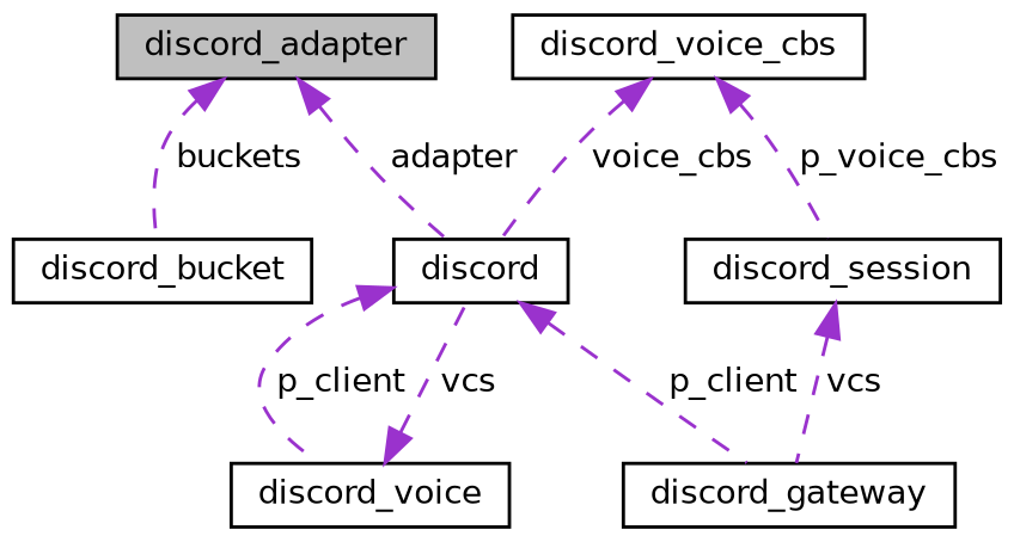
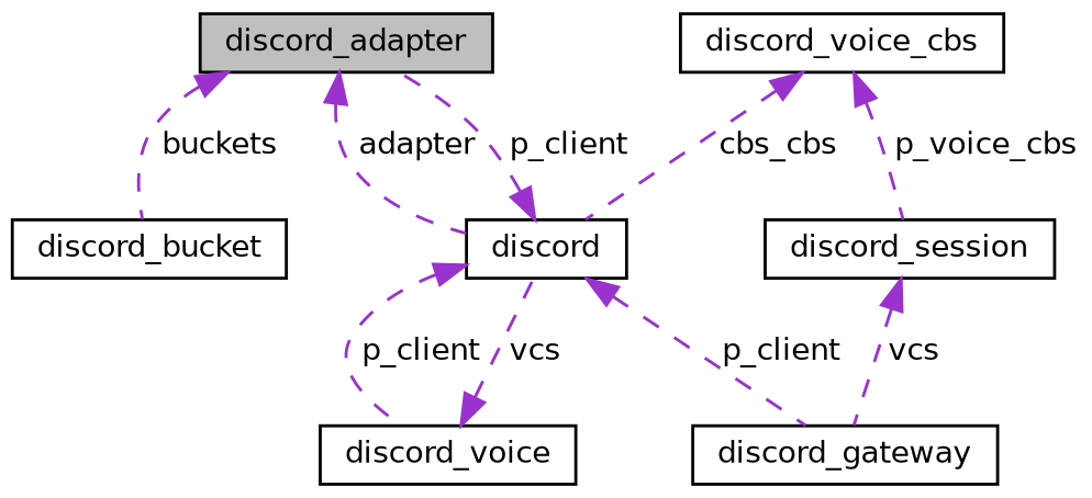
  digraph {
    node [color=black fillcolor=white fontname=Helvetica fontsize=10 shape=record style=filled]
    edge [color=darkorchid3 dir=back fontname=Helvetica fontsize=10 labelfontname=Helvetica labelfontsize=10 style=dashed]
    n1 [fillcolor=grey75 fontcolor=black height=0.2 label=discord_adapter width=0.4]
    n2 [height=0.2 label=discord width=0.4]
    n3 [height=0.2 label=discord_bucket width=0.4]
    n4 [height=0.2 label=discord_gateway width=0.4]
    n5 [height=0.2 label=discord_voice width=0.4]
    n6 [height=0.2 label=discord_voice_cbs width=0.4]
    n7 [height=0.2 label=discord_session width=0.4]
    n1 -> n2 [label=" adapter"]
    n1 -> n3 [label=" buckets"]
+   n2 -> n1 [label=" p_client"]
    n2 -> n4 [label=" p_client"]
    n2 -> n5 [label=" p_client"]
    n5 -> n2 [label=" vcs"]
-   n6 -> n2 [label=" voice_cbs"]
+   n6 -> n2 [label=" cbs_cbs"]
    n6 -> n7 [label=" p_voice_cbs"]
    n7 -> n4 [label=" vcs"]
  }
